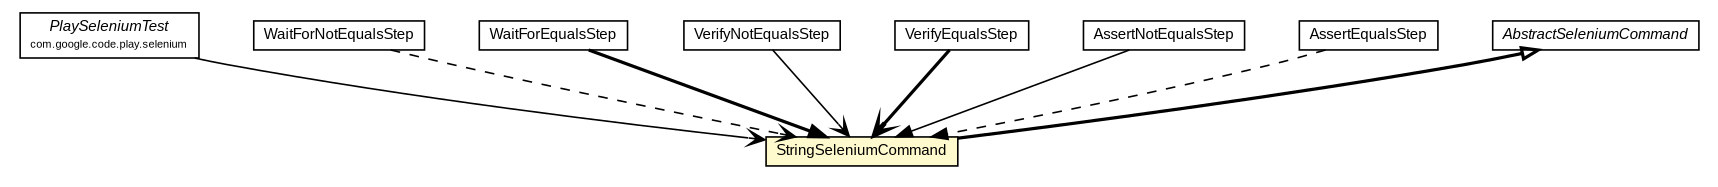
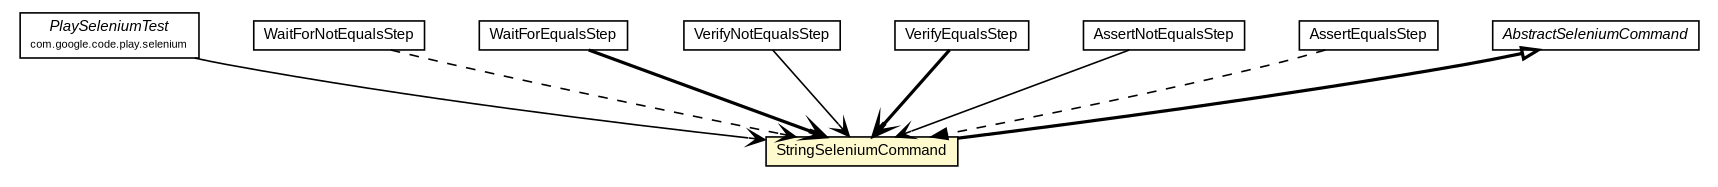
  digraph {
    nodesep=0.25
    ranksep=0.5
    node [fontcolor=black fontname=arial fontsize=9.0 shape=plaintext]
    edge [arrowhead=open color=black fontcolor=black fontname=arial fontsize=10.0 headport=p labelfontname=arial labelfontsize=10 style=solid tailport=p]
    n1 [label=<<table title="com.google.code.play.selenium.PlaySeleniumTest" border="0" cellborder="1" cellspacing="0" cellpadding="2" port="p" href="../PlaySeleniumTest.html"> 		<tr><td><table border="0" cellspacing="0" cellpadding="1"> <tr><td align="center" balign="center"><font face="arial italic"> PlaySeleniumTest </font></td></tr> <tr><td align="center" balign="center"><font point-size="7.0"> com.google.code.play.selenium </font></td></tr> 		</table></td></tr> 		</table>>]
    n2 [label=<<table title="com.google.code.play.selenium.step.StringSeleniumCommand" border="0" cellborder="1" cellspacing="0" cellpadding="2" port="p" bgcolor="lemonChiffon" href="./StringSeleniumCommand.html"> 		<tr><td><table border="0" cellspacing="0" cellpadding="1"> <tr><td align="center" balign="center"> StringSeleniumCommand </td></tr> 		</table></td></tr> 		</table>>]
    n3 [label=<<table title="com.google.code.play.selenium.step.WaitForNotEqualsStep" border="0" cellborder="1" cellspacing="0" cellpadding="2" port="p" href="./WaitForNotEqualsStep.html"> 		<tr><td><table border="0" cellspacing="0" cellpadding="1"> <tr><td align="center" balign="center"> WaitForNotEqualsStep </td></tr> 		</table></td></tr> 		</table>>]
    n4 [label=<<table title="com.google.code.play.selenium.step.WaitForEqualsStep" border="0" cellborder="1" cellspacing="0" cellpadding="2" port="p" href="./WaitForEqualsStep.html"> 		<tr><td><table border="0" cellspacing="0" cellpadding="1"> <tr><td align="center" balign="center"> WaitForEqualsStep </td></tr> 		</table></td></tr> 		</table>>]
    n5 [label=<<table title="com.google.code.play.selenium.step.VerifyNotEqualsStep" border="0" cellborder="1" cellspacing="0" cellpadding="2" port="p" href="./VerifyNotEqualsStep.html"> 		<tr><td><table border="0" cellspacing="0" cellpadding="1"> <tr><td align="center" balign="center"> VerifyNotEqualsStep </td></tr> 		</table></td></tr> 		</table>>]
    n6 [label=<<table title="com.google.code.play.selenium.step.VerifyEqualsStep" border="0" cellborder="1" cellspacing="0" cellpadding="2" port="p" href="./VerifyEqualsStep.html"> 		<tr><td><table border="0" cellspacing="0" cellpadding="1"> <tr><td align="center" balign="center"> VerifyEqualsStep </td></tr> 		</table></td></tr> 		</table>>]
    n7 [label=<<table title="com.google.code.play.selenium.step.AssertNotEqualsStep" border="0" cellborder="1" cellspacing="0" cellpadding="2" port="p" href="./AssertNotEqualsStep.html"> 		<tr><td><table border="0" cellspacing="0" cellpadding="1"> <tr><td align="center" balign="center"> AssertNotEqualsStep </td></tr> 		</table></td></tr> 		</table>>]
    n8 [label=<<table title="com.google.code.play.selenium.step.AssertEqualsStep" border="0" cellborder="1" cellspacing="0" cellpadding="2" port="p" href="./AssertEqualsStep.html"> 		<tr><td><table border="0" cellspacing="0" cellpadding="1"> <tr><td align="center" balign="center"> AssertEqualsStep </td></tr> 		</table></td></tr> 		</table>>]
    n9 [label=<<table title="com.google.code.play.selenium.step.AbstractSeleniumCommand" border="0" cellborder="1" cellspacing="0" cellpadding="2" port="p" href="./AbstractSeleniumCommand.html"> 		<tr><td><table border="0" cellspacing="0" cellpadding="1"> <tr><td align="center" balign="center"><font face="arial italic"> AbstractSeleniumCommand </font></td></tr> 		</table></td></tr> 		</table>>]
    n1 -> n2
    n3 -> n2 [style=dashed]
-   n4 -> n2 [arrowhead=normal style=bold]
+   n4 -> n2 [style=bold]
    n5 -> n2
    n6 -> n2 [style=bold]
-   n7 -> n2 [arrowhead=normal]
+   n7 -> n2
    n8 -> n2 [arrowhead=normal style=dashed]
    n9 -> n2 [arrowtail=empty dir=back fontsize=10 style=bold arrowhead="" color="" fontcolor=""]
  }
